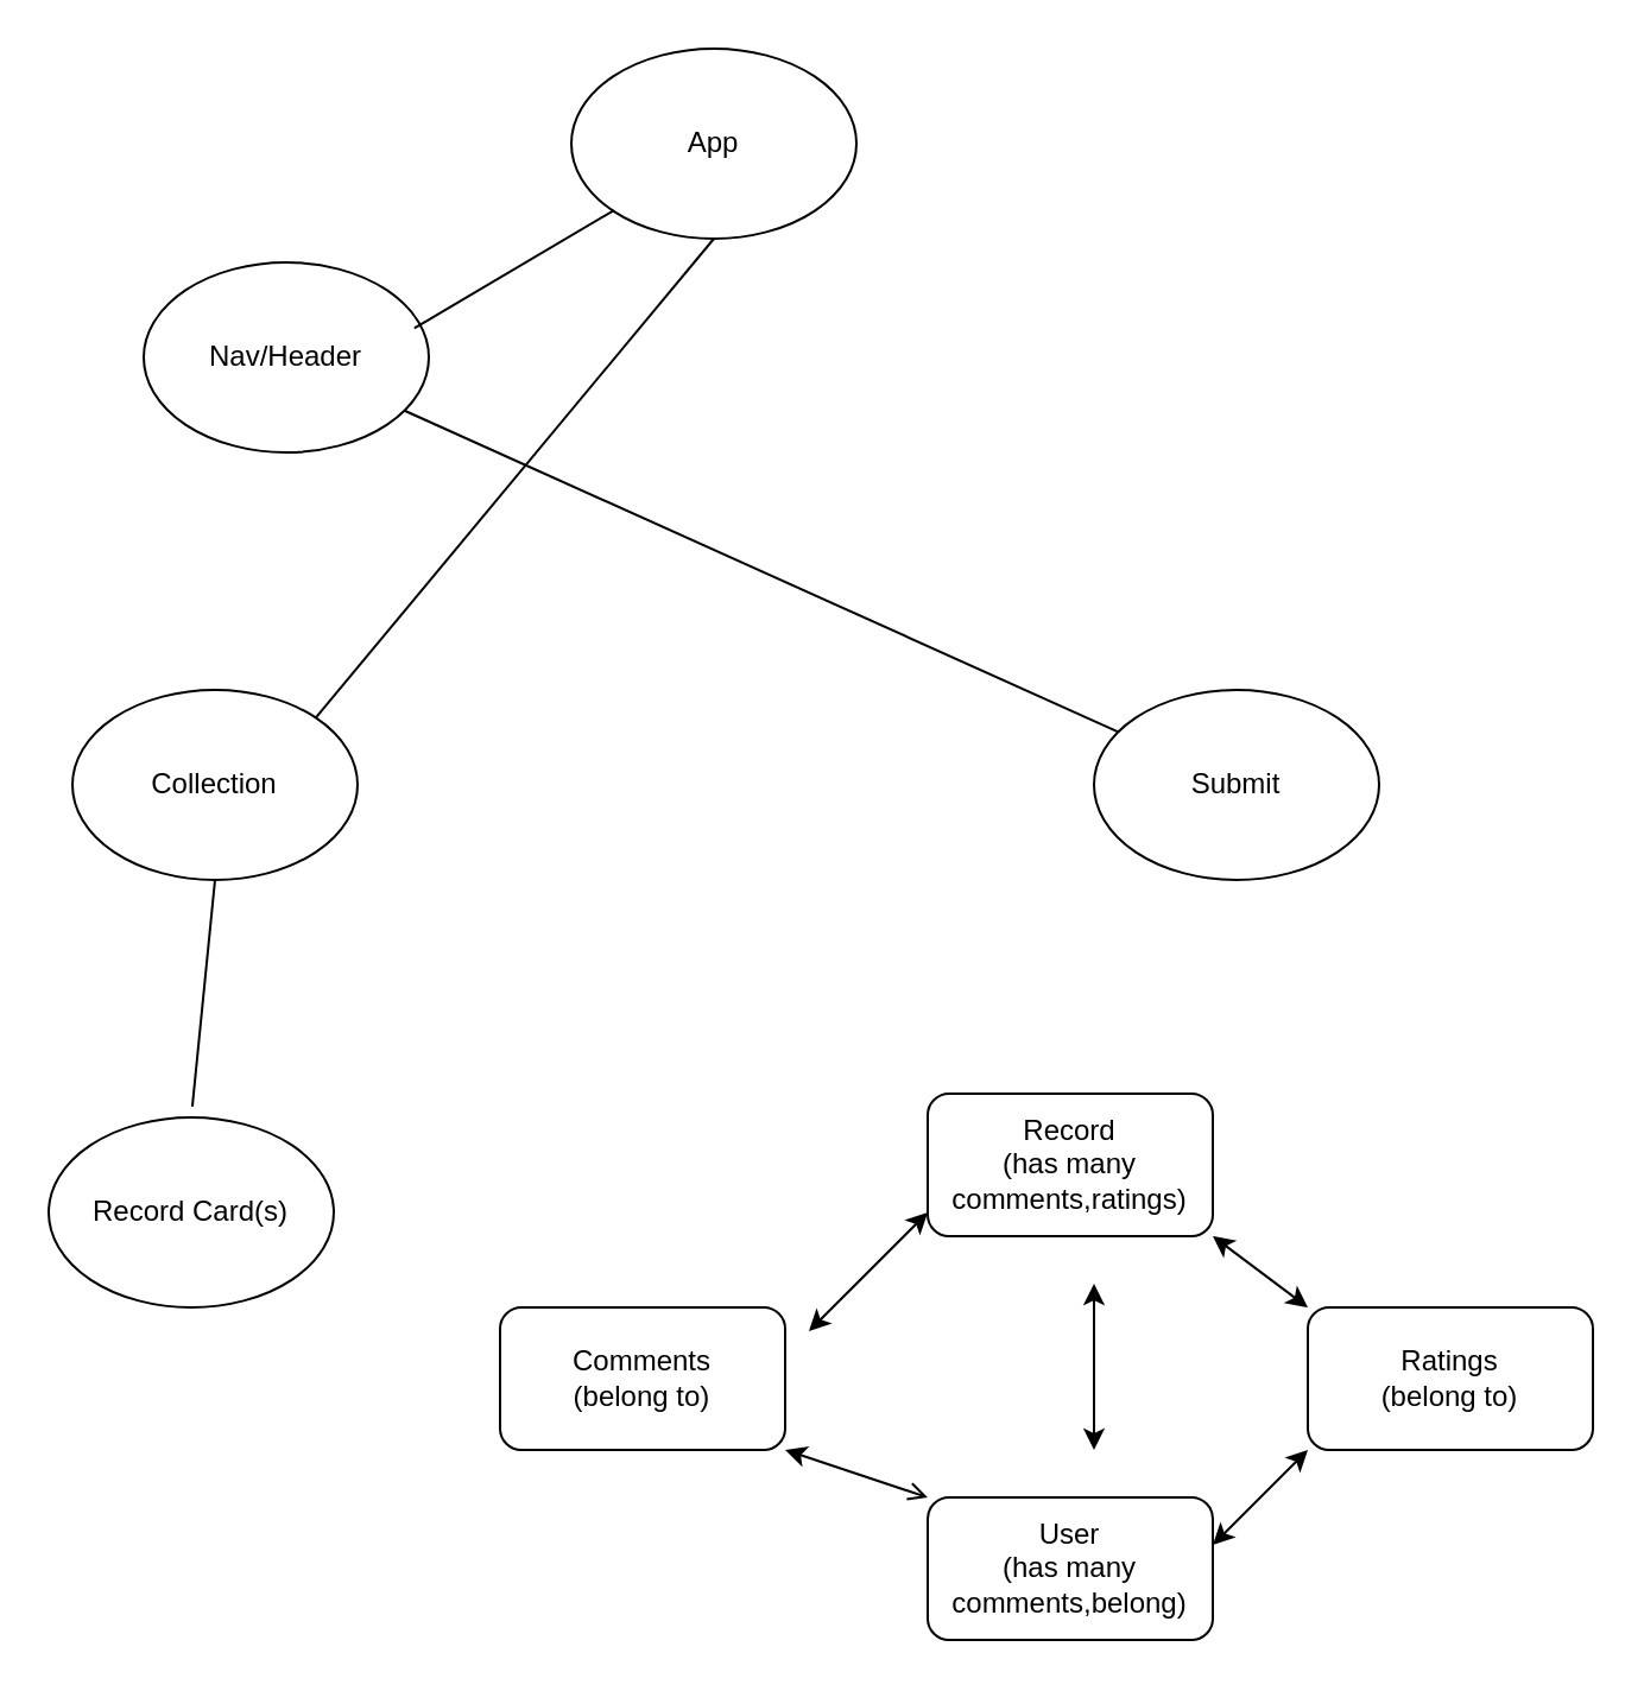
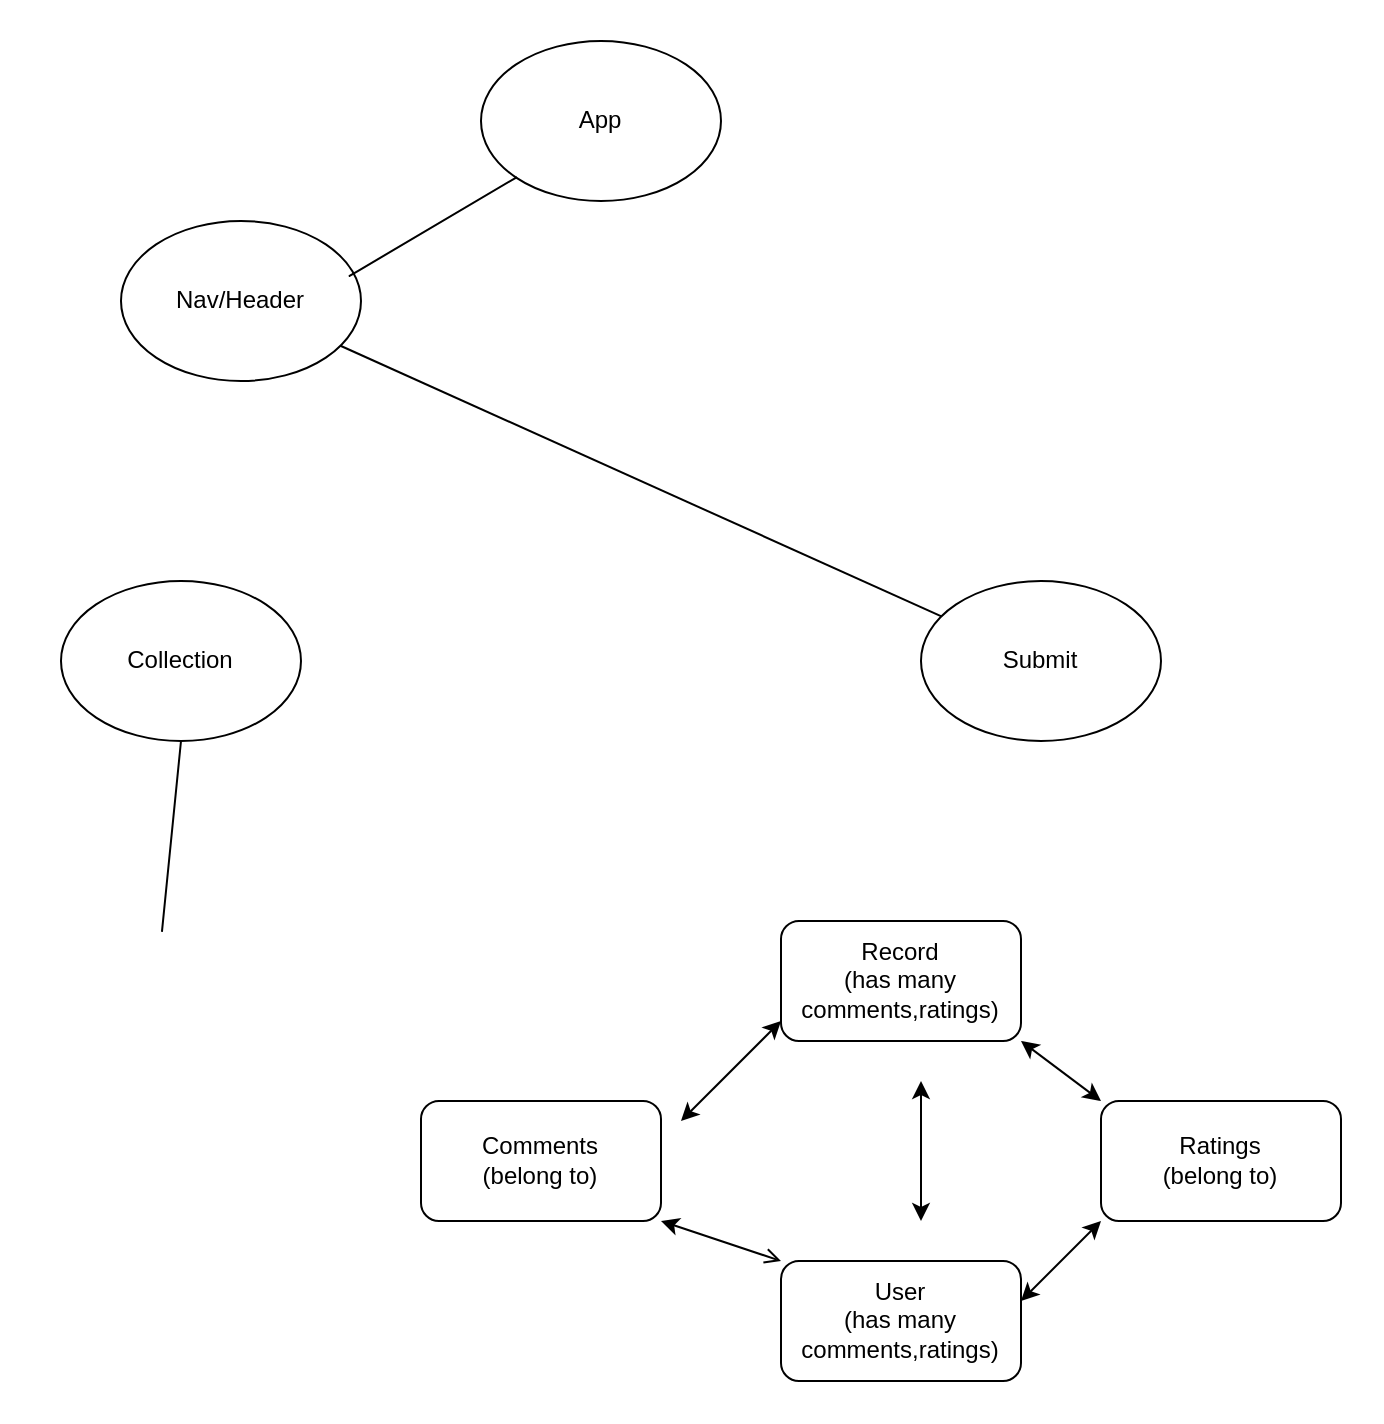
  <mxCell id="0" />
  <mxCell id="1" parent="0" />
  <mxCell id="2" value="App" style="ellipse;whiteSpace=wrap;html=1;" vertex="1" parent="1"><mxGeometry x="240" y="20" width="120" height="80" as="geometry" /></mxCell>
  <mxCell id="3" value="Nav/Header" style="ellipse;whiteSpace=wrap;html=1;" vertex="1" parent="1"><mxGeometry x="60" y="110" width="120" height="80" as="geometry" /></mxCell>
  <mxCell id="4" value="" style="endArrow=none;html=1;entryX=0;entryY=1;entryDx=0;entryDy=0;" edge="1" parent="1" target="2"><mxGeometry width="50" height="50" relative="1" as="geometry"><mxPoint x="258" y="88" as="sourcePoint" /><mxPoint x="310" y="350" as="targetPoint" /><Array as="points"><mxPoint x="170" y="140" /></Array></mxGeometry></mxCell>
  <mxCell id="5" value="Collection" style="ellipse;whiteSpace=wrap;html=1;" vertex="1" parent="1"><mxGeometry x="30" y="290" width="120" height="80" as="geometry" /></mxCell>
  <mxCell id="6" value="Submit" style="ellipse;whiteSpace=wrap;html=1;" vertex="1" parent="1"><mxGeometry x="460" y="290" width="120" height="80" as="geometry" /></mxCell>
- <mxCell id="7" value="" style="endArrow=none;html=1;entryX=0.5;entryY=1;entryDx=0;entryDy=0;exitX=1;exitY=0;exitDx=0;exitDy=0;" edge="1" parent="1" source="5" target="2"><mxGeometry width="50" height="50" relative="1" as="geometry"><mxPoint x="260" y="400" as="sourcePoint" /><mxPoint x="310" y="350" as="targetPoint" /></mxGeometry></mxCell>
  <mxCell id="8" value="" style="endArrow=none;html=1;" edge="1" parent="1" source="6" target="3"><mxGeometry width="50" height="50" relative="1" as="geometry"><mxPoint x="260" y="400" as="sourcePoint" /><mxPoint x="310" y="350" as="targetPoint" /></mxGeometry></mxCell>
- <mxCell id="9" value="Record Card(s)" style="ellipse;whiteSpace=wrap;html=1;" vertex="1" parent="1"><mxGeometry x="20" y="470" width="120" height="80" as="geometry" /></mxCell>
  <mxCell id="10" value="" style="endArrow=none;html=1;entryX=0.5;entryY=1;entryDx=0;entryDy=0;exitX=0.5;exitY=1;exitDx=0;exitDy=0;" edge="1" parent="1" source="5" target="5"><mxGeometry width="50" height="50" relative="1" as="geometry"><mxPoint x="260" y="400" as="sourcePoint" /><mxPoint x="310" y="350" as="targetPoint" /><Array as="points"><mxPoint x="80" y="470" /></Array></mxGeometry></mxCell>
  <mxCell id="11" value="Record&lt;br&gt;(has many comments,ratings)" style="rounded=1;whiteSpace=wrap;html=1;" vertex="1" parent="1"><mxGeometry x="390" y="460" width="120" height="60" as="geometry" /></mxCell>
- <mxCell id="12" value="&lt;span&gt;User&lt;/span&gt;&lt;br&gt;&lt;span&gt;(has many comments,belong)&lt;/span&gt;" style="rounded=1;whiteSpace=wrap;html=1;" vertex="1" parent="1"><mxGeometry x="390" y="630" width="120" height="60" as="geometry" /></mxCell>
+ <mxCell id="12" value="&lt;span&gt;User&lt;/span&gt;&lt;br&gt;&lt;span&gt;(has many comments,ratings)&lt;/span&gt;" style="rounded=1;whiteSpace=wrap;html=1;" vertex="1" parent="1"><mxGeometry x="390" y="630" width="120" height="60" as="geometry" /></mxCell>
  <mxCell id="13" value="Comments&lt;br&gt;(belong to)" style="rounded=1;whiteSpace=wrap;html=1;" vertex="1" parent="1"><mxGeometry x="210" y="550" width="120" height="60" as="geometry" /></mxCell>
  <mxCell id="14" value="Ratings&lt;br&gt;(belong to)" style="rounded=1;whiteSpace=wrap;html=1;" vertex="1" parent="1"><mxGeometry x="550" y="550" width="120" height="60" as="geometry" /></mxCell>
  <mxCell id="15" value="" style="endArrow=classic;startArrow=classic;html=1;" edge="1" parent="1"><mxGeometry width="50" height="50" relative="1" as="geometry"><mxPoint x="460" y="610" as="sourcePoint" /><mxPoint x="460" y="540" as="targetPoint" /></mxGeometry></mxCell>
  <mxCell id="16" value="" style="endArrow=classic;startArrow=classic;html=1;" edge="1" parent="1"><mxGeometry width="50" height="50" relative="1" as="geometry"><mxPoint x="340" y="560" as="sourcePoint" /><mxPoint x="390" y="510" as="targetPoint" /></mxGeometry></mxCell>
  <mxCell id="17" value="" style="endArrow=classic;startArrow=classic;html=1;entryX=0;entryY=0;entryDx=0;entryDy=0;exitX=1;exitY=1;exitDx=0;exitDy=0;" edge="1" parent="1" source="11" target="14"><mxGeometry width="50" height="50" relative="1" as="geometry"><mxPoint x="500" y="560" as="sourcePoint" /><mxPoint x="550" y="510" as="targetPoint" /></mxGeometry></mxCell>
  <mxCell id="18" value="" style="endArrow=open;startArrow=classic;html=1;entryX=0;entryY=0;entryDx=0;entryDy=0;exitX=1;exitY=1;exitDx=0;exitDy=0;" edge="1" parent="1" source="13" target="12"><mxGeometry width="50" height="50" relative="1" as="geometry"><mxPoint x="340" y="650" as="sourcePoint" /><mxPoint x="390" y="600" as="targetPoint" /></mxGeometry></mxCell>
  <mxCell id="19" value="" style="endArrow=classic;startArrow=classic;html=1;" edge="1" parent="1"><mxGeometry width="50" height="50" relative="1" as="geometry"><mxPoint x="510" y="650" as="sourcePoint" /><mxPoint x="550" y="610" as="targetPoint" /></mxGeometry></mxCell>
